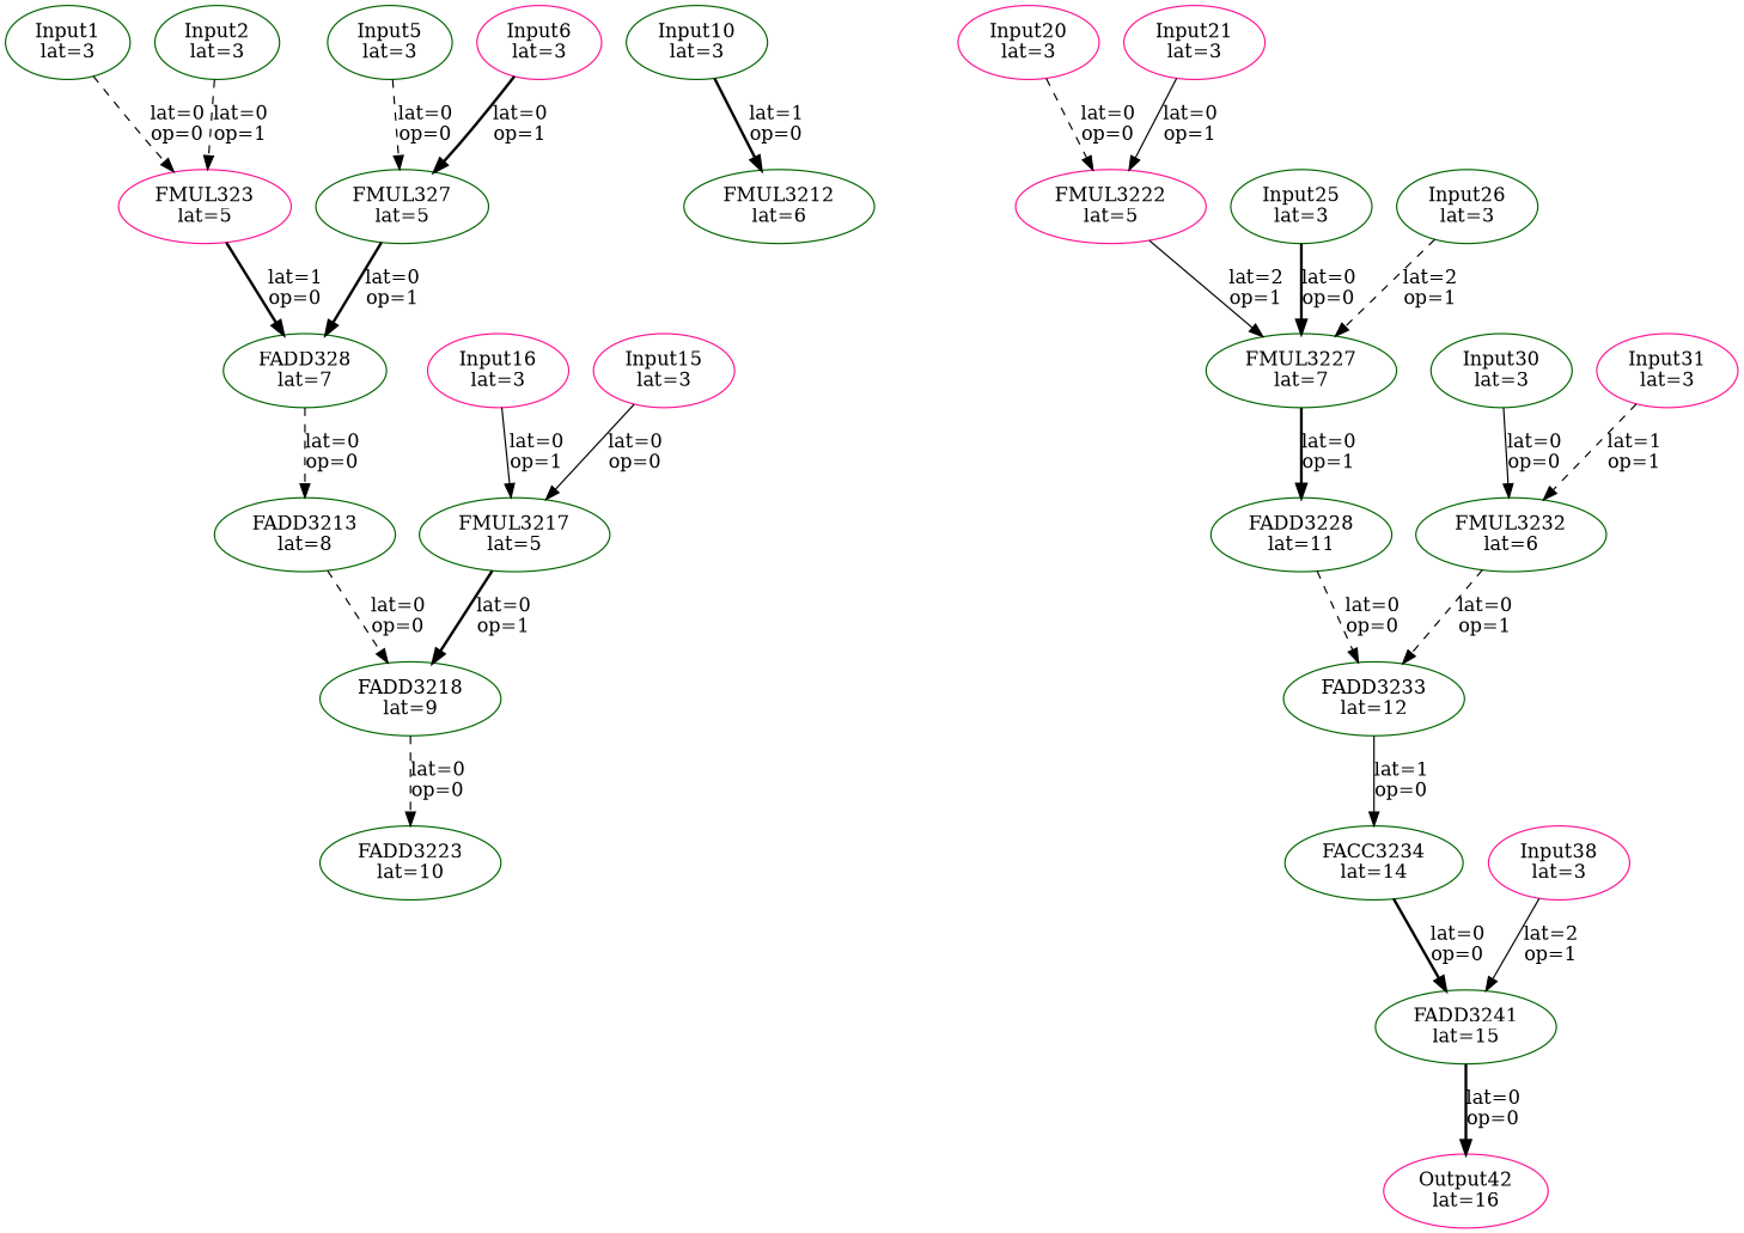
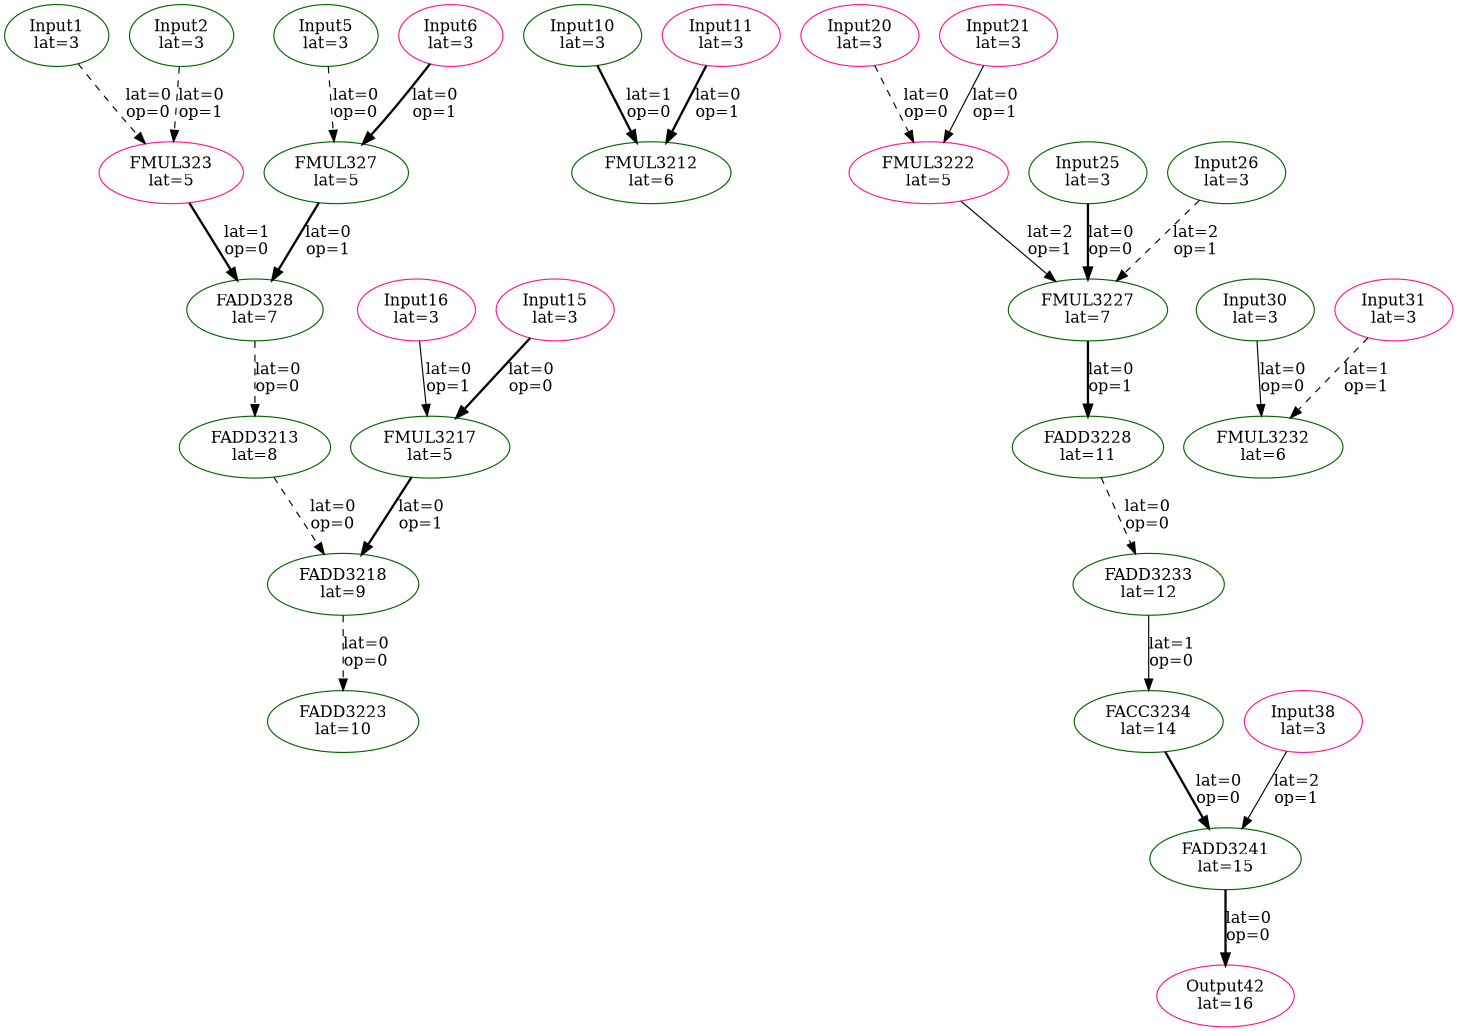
  digraph {
    node [color=darkgreen]
    edge [style=dashed]
    Input1 [label="\N\nlat=3"]
    FMUL323 [color=deeppink label="\N\nlat=5"]
    FADD328 [label="\N\nlat=7"]
    Input2 [label="\N\nlat=3"]
    FADD3213 [label="\N\nlat=8"]
    Input5 [label="\N\nlat=3"]
    FMUL327 [label="\N\nlat=5"]
    Input6 [color=deeppink label="\N\nlat=3"]
    FADD3218 [label="\N\nlat=9"]
    Input10 [label="\N\nlat=3"]
    FMUL3212 [label="\N\nlat=6"]
+   Input11 [color=deeppink label="\N\nlat=3"]
    FADD3223 [label="\N\nlat=10"]
    Input15 [color=deeppink label="\N\nlat=3"]
    FMUL3217 [label="\N\nlat=5"]
    Input16 [color=deeppink label="\N\nlat=3"]
    Input20 [color=deeppink label="\N\nlat=3"]
    FMUL3222 [color=deeppink label="\N\nlat=5"]
    FMUL3227 [label="\N\nlat=7"]
    Input21 [color=deeppink label="\N\nlat=3"]
    FADD3228 [label="\N\nlat=11"]
    FADD3233 [label="\N\nlat=12"]
    Input25 [label="\N\nlat=3"]
    Input26 [label="\N\nlat=3"]
    FACC3234 [label="\N\nlat=14"]
    Input30 [label="\N\nlat=3"]
    FMUL3232 [label="\N\nlat=6"]
    Input31 [color=deeppink label="\N\nlat=3"]
    FADD3241 [label="\N\nlat=15"]
    Output42 [color=deeppink label="\N\nlat=16"]
    Input38 [color=deeppink label="\N\nlat=3"]
    Input1 -> FMUL323 [label="lat=0\nop=0"]
    FMUL323 -> FADD328 [label="lat=1\nop=0" style=bold]
    FADD328 -> FADD3213 [label="lat=0\nop=0"]
    Input2 -> FMUL323 [label="lat=0\nop=1"]
    FADD3213 -> FADD3218 [label="lat=0\nop=0"]
    Input5 -> FMUL327 [label="lat=0\nop=0"]
    FMUL327 -> FADD328 [label="lat=0\nop=1" style=bold]
    Input6 -> FMUL327 [label="lat=0\nop=1" style=bold]
    FADD3218 -> FADD3223 [label="lat=0\nop=0"]
    Input10 -> FMUL3212 [label="lat=1\nop=0" style=bold]
-   Input15 -> FMUL3217 [label="lat=0\nop=0" style=solid]
+   Input11 -> FMUL3212 [label="lat=0\nop=1" style=bold]
+   Input15 -> FMUL3217 [label="lat=0\nop=0" style=bold]
    FMUL3217 -> FADD3218 [label="lat=0\nop=1" style=bold]
    Input16 -> FMUL3217 [label="lat=0\nop=1" style=solid]
    Input20 -> FMUL3222 [label="lat=0\nop=0"]
    FMUL3222 -> FMUL3227 [label="lat=2\nop=1" style=solid]
    FMUL3227 -> FADD3228 [label="lat=0\nop=1" style=bold]
    Input21 -> FMUL3222 [label="lat=0\nop=1" style=solid]
    FADD3228 -> FADD3233 [label="lat=0\nop=0"]
    FADD3233 -> FACC3234 [label="lat=1\nop=0" style=solid]
    Input25 -> FMUL3227 [label="lat=0\nop=0" style=bold]
    Input26 -> FMUL3227 [label="lat=2\nop=1"]
    FACC3234 -> FADD3241 [label="lat=0\nop=0" style=bold]
    Input30 -> FMUL3232 [label="lat=0\nop=0" style=solid]
-   FMUL3232 -> FADD3233 [label="lat=0\nop=1"]
    Input31 -> FMUL3232 [label="lat=1\nop=1"]
    FADD3241 -> Output42 [label="lat=0\nop=0" style=bold]
    Input38 -> FADD3241 [label="lat=2\nop=1" style=solid]
  }
